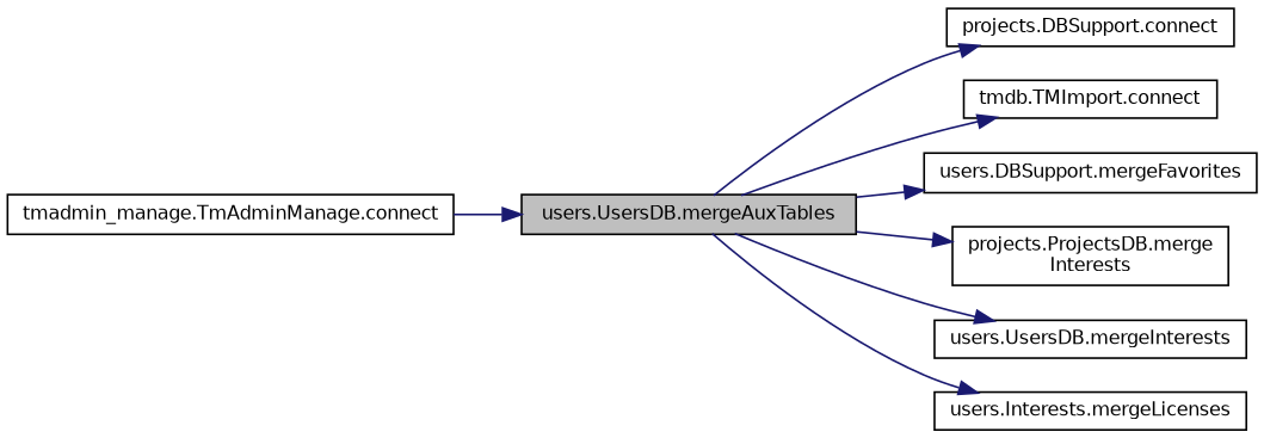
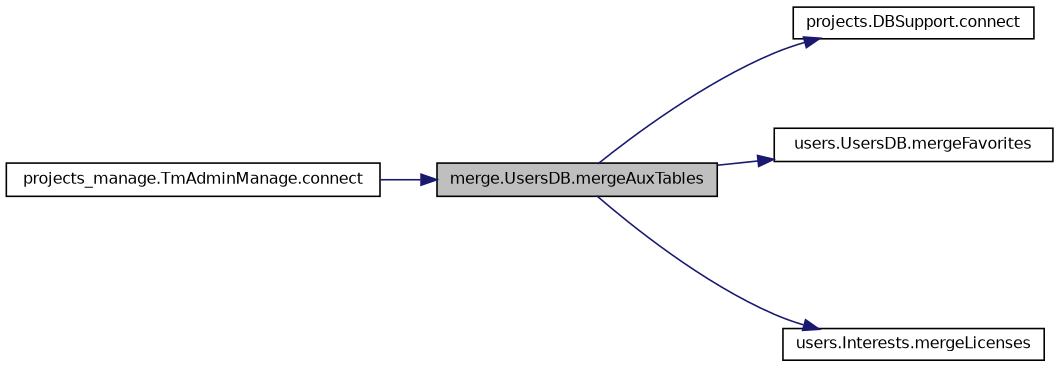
  digraph {
    rankdir=LR
    node [color=black fillcolor=white fontname=Helvetica fontsize=10 shape=record style=filled]
    edge [color=midnightblue fontname=Helvetica fontsize=10 labelfontname=Helvetica labelfontsize=10 style=solid]
-   n1 [fillcolor=grey75 fontcolor=black height=0.2 label="users.UsersDB.mergeAuxTables" width=0.4]
+   n1 [fillcolor=grey75 fontcolor=black height=0.2 label="merge.UsersDB.mergeAuxTables" width=0.4]
    n2 [height=0.2 label="projects.DBSupport.connect" width=0.4]
-   n3 [height=0.2 label="tmdb.TMImport.connect" width=0.4]
-   n4 [height=0.2 label="users.DBSupport.mergeFavorites" width=0.4]
-   n5 [height=0.2 label="projects.ProjectsDB.merge\lInterests" width=0.4]
-   n6 [height=0.2 label="users.UsersDB.mergeInterests" width=0.4]
+   n4 [height=0.2 label="users.UsersDB.mergeFavorites" width=0.4]
    n7 [height=0.2 label="users.Interests.mergeLicenses" width=0.4]
-   n8 [height=0.2 label="tmadmin_manage.TmAdminManage.connect" width=0.4]
+   n8 [height=0.2 label="projects_manage.TmAdminManage.connect" width=0.4]
    n1 -> n2
-   n1 -> n3
    n1 -> n4
-   n1 -> n5
-   n1 -> n6
    n1 -> n7
    n8 -> n1
  }
